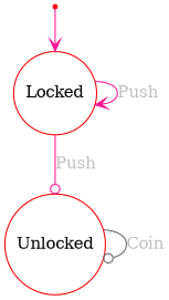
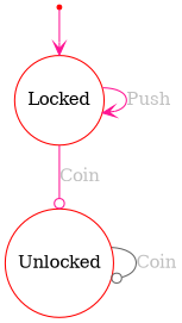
  digraph {
    rankdir=TB
    node [color=red shape=circle]
    edge [arrowhead=vee color=deeppink fontcolor=grey]
    ENTRY [shape=point]
    n2 [label=Locked width=1]
    n3 [height=1 label=Unlocked width=1]
    ENTRY -> n2
    n2 -> n2 [label=Push]
-   n2 -> n3 [arrowhead=odot label=Push]
+   n2 -> n3 [arrowhead=odot label=Coin]
    n3 -> n3 [arrowhead=odot color=gray40 label=Coin]
  }
